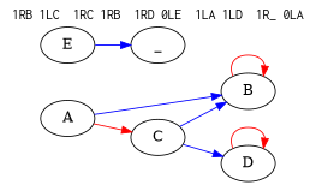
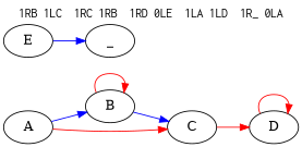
  digraph {
    fontname=courier
    label="1RB 1LC  1RC 1RB  1RD 0LE  1LA 1LD  1R_ 0LA"
    labelloc=t
    rankdir=LR
    edge [color=" blue"]
    A
    B
    C
    D
    E
    _
    A -> B
    A -> C [color=" red"]
    B -> B [color=" red"]
-   C -> B
-   C -> D
+   B -> C
+   C -> D [color=red]
    D -> D [color=" red"]
    E -> _
  }
